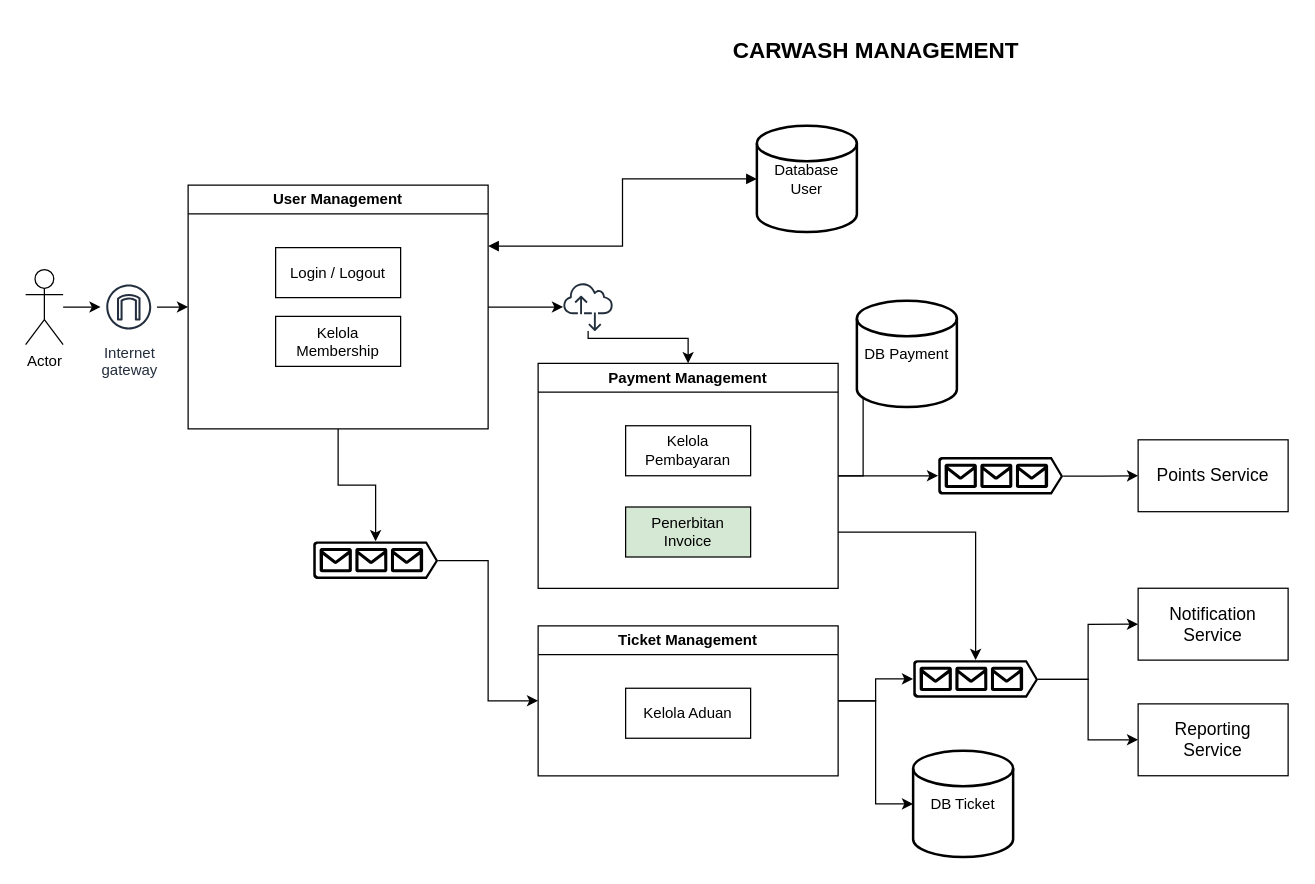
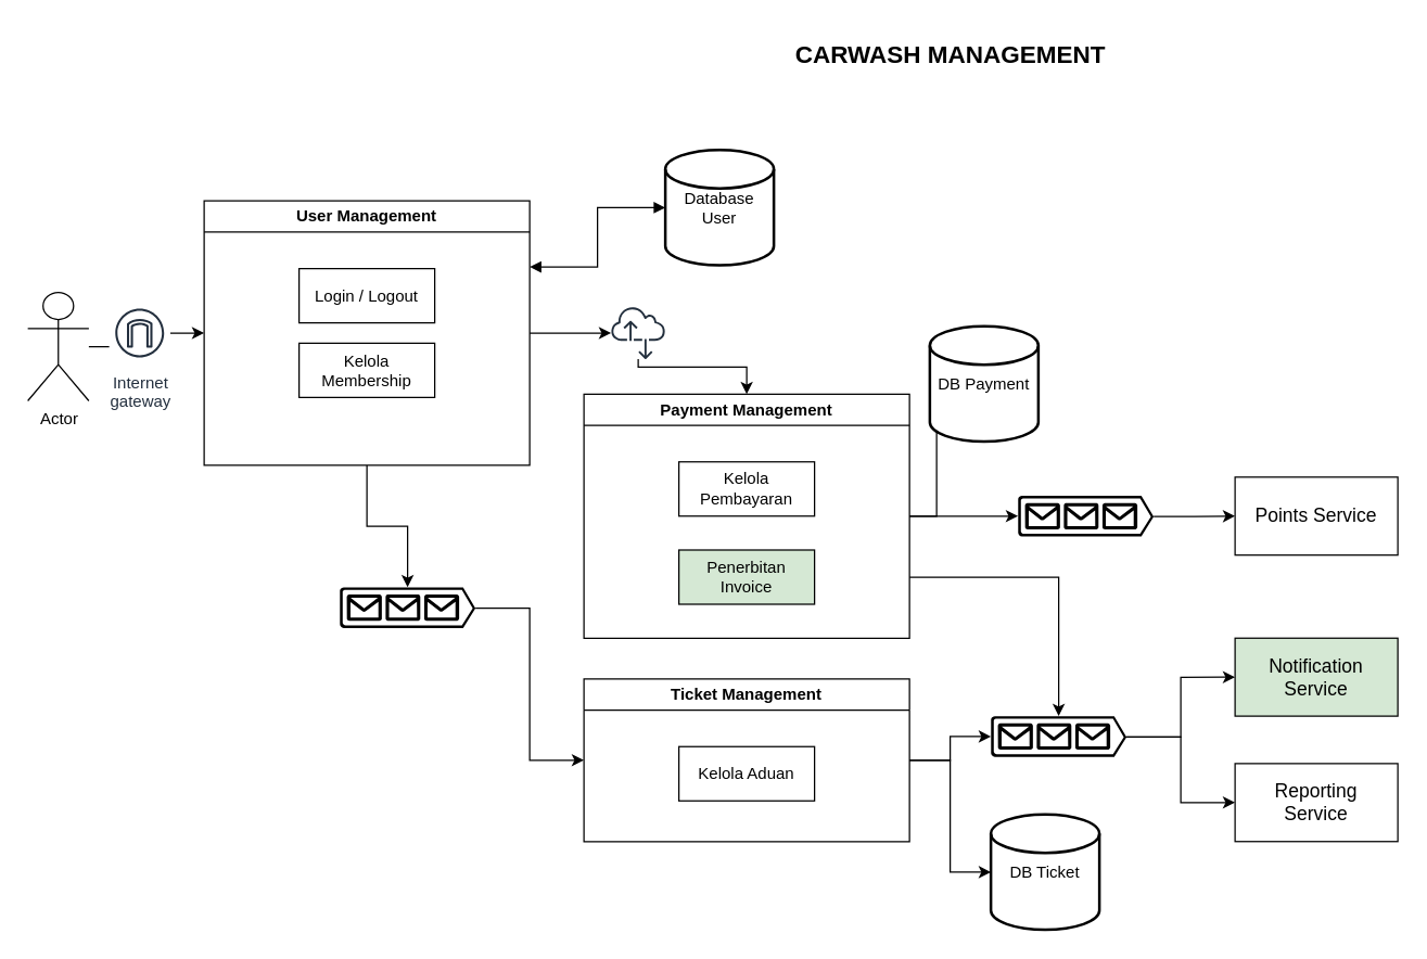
  <mxCell id="0" />
  <mxCell id="1" parent="0" />
  <mxCell id="2" value="" style="edgeStyle=orthogonalEdgeStyle;rounded=0;orthogonalLoop=1;jettySize=auto;html=1;" edge="1" parent="1" source="3" target="21"><mxGeometry relative="1" as="geometry" /></mxCell>
- <mxCell id="3" value="Actor" style="shape=umlActor;verticalLabelPosition=bottom;verticalAlign=top;html=1;outlineConnect=0;" vertex="1" parent="1"><mxGeometry x="20" y="215" width="30" height="60" as="geometry" /></mxCell>
+ <mxCell id="3" value="Actor" style="shape=umlActor;verticalLabelPosition=bottom;verticalAlign=top;html=1;outlineConnect=0;" vertex="1" parent="1"><mxGeometry x="20" y="215" width="45" height="80" as="geometry" /></mxCell>
  <mxCell id="4" style="edgeStyle=orthogonalEdgeStyle;rounded=0;orthogonalLoop=1;jettySize=auto;html=1;entryX=0;entryY=0.5;entryDx=0;entryDy=0;exitX=1;exitY=0.51;exitDx=0;exitDy=0;exitPerimeter=0;" edge="1" parent="1" source="29" target="16"><mxGeometry relative="1" as="geometry"><mxPoint x="350" y="425" as="sourcePoint" /></mxGeometry></mxCell>
  <mxCell id="5" value="User Management" style="swimlane;whiteSpace=wrap;html=1;" vertex="1" parent="1"><mxGeometry x="150" y="147.5" width="240" height="195" as="geometry" /></mxCell>
  <mxCell id="6" value="Login / Logout" style="rounded=0;whiteSpace=wrap;html=1;" vertex="1" parent="5"><mxGeometry x="70" y="50" width="100" height="40" as="geometry" /></mxCell>
  <mxCell id="7" value="Kelola Membership" style="rounded=0;whiteSpace=wrap;html=1;" vertex="1" parent="5"><mxGeometry x="70" y="105" width="100" height="40" as="geometry" /></mxCell>
  <mxCell id="8" style="edgeStyle=orthogonalEdgeStyle;rounded=0;orthogonalLoop=1;jettySize=auto;html=1;exitX=0;exitY=0.5;exitDx=0;exitDy=0;exitPerimeter=0;entryX=1;entryY=0.25;entryDx=0;entryDy=0;startArrow=block;startFill=1;endArrow=block;endFill=1;" edge="1" parent="1" source="9" target="5"><mxGeometry relative="1" as="geometry" /></mxCell>
- <mxCell id="9" value="Database&lt;br&gt;User" style="strokeWidth=2;html=1;shape=mxgraph.flowchart.database;whiteSpace=wrap;" vertex="1" parent="1"><mxGeometry x="605" y="100" width="80" height="85" as="geometry" /></mxCell>
+ <mxCell id="9" value="Database&lt;br&gt;User" style="strokeWidth=2;html=1;shape=mxgraph.flowchart.database;whiteSpace=wrap;" vertex="1" parent="1"><mxGeometry x="490" y="110" width="80" height="85" as="geometry" /></mxCell>
  <mxCell id="10" value="" style="edgeStyle=orthogonalEdgeStyle;rounded=0;orthogonalLoop=1;jettySize=auto;html=1;" edge="1" parent="1" source="12" target="18"><mxGeometry relative="1" as="geometry" /></mxCell>
  <mxCell id="11" style="edgeStyle=orthogonalEdgeStyle;rounded=0;orthogonalLoop=1;jettySize=auto;html=1;exitX=1;exitY=0.75;exitDx=0;exitDy=0;" edge="1" parent="1" source="12" target="33"><mxGeometry relative="1" as="geometry" /></mxCell>
  <mxCell id="12" value="Payment Management" style="swimlane;whiteSpace=wrap;html=1;" vertex="1" parent="1"><mxGeometry x="430" y="290" width="240" height="180" as="geometry" /></mxCell>
  <mxCell id="13" value="Kelola Pembayaran" style="rounded=0;whiteSpace=wrap;html=1;" vertex="1" parent="12"><mxGeometry x="70" y="50" width="100" height="40" as="geometry" /></mxCell>
  <mxCell id="14" value="Penerbitan Invoice" style="rounded=0;whiteSpace=wrap;html=1;fillColor=#d5e8d4;" vertex="1" parent="12"><mxGeometry x="70" y="115" width="100" height="40" as="geometry" /></mxCell>
  <mxCell id="15" value="" style="edgeStyle=orthogonalEdgeStyle;rounded=0;orthogonalLoop=1;jettySize=auto;html=1;" edge="1" parent="1" source="16" target="19"><mxGeometry relative="1" as="geometry" /></mxCell>
  <mxCell id="16" value="Ticket Management" style="swimlane;whiteSpace=wrap;html=1;" vertex="1" parent="1"><mxGeometry x="430" y="500" width="240" height="120" as="geometry" /></mxCell>
  <mxCell id="17" value="Kelola Aduan" style="rounded=0;whiteSpace=wrap;html=1;" vertex="1" parent="16"><mxGeometry x="70" y="50" width="100" height="40" as="geometry" /></mxCell>
  <mxCell id="18" value="DB Payment" style="strokeWidth=2;html=1;shape=mxgraph.flowchart.database;whiteSpace=wrap;" vertex="1" parent="1"><mxGeometry x="685" y="240" width="80" height="85" as="geometry" /></mxCell>
  <mxCell id="19" value="DB Ticket" style="strokeWidth=2;html=1;shape=mxgraph.flowchart.database;whiteSpace=wrap;" vertex="1" parent="1"><mxGeometry x="730" y="600" width="80" height="85" as="geometry" /></mxCell>
  <mxCell id="20" value="" style="edgeStyle=orthogonalEdgeStyle;rounded=0;orthogonalLoop=1;jettySize=auto;html=1;" edge="1" parent="1" source="21"><mxGeometry relative="1" as="geometry"><mxPoint x="150" y="245" as="targetPoint" /></mxGeometry></mxCell>
  <mxCell id="21" value="Internet&#10;gateway" style="sketch=0;outlineConnect=0;fontColor=#232F3E;gradientColor=none;strokeColor=#232F3E;fillColor=#ffffff;dashed=0;verticalLabelPosition=bottom;verticalAlign=top;align=center;html=1;fontSize=12;fontStyle=0;aspect=fixed;shape=mxgraph.aws4.resourceIcon;resIcon=mxgraph.aws4.internet_gateway;" vertex="1" parent="1"><mxGeometry x="80" y="222.5" width="45" height="45" as="geometry" /></mxCell>
  <mxCell id="22" value="" style="edgeStyle=orthogonalEdgeStyle;rounded=0;orthogonalLoop=1;jettySize=auto;html=1;exitX=1;exitY=0.5;exitDx=0;exitDy=0;entryX=0;entryY=0.5;entryDx=0;entryDy=0;" edge="1" parent="1" source="5" target="24"><mxGeometry relative="1" as="geometry"><mxPoint x="390" y="245" as="sourcePoint" /><mxPoint x="430" y="380" as="targetPoint" /></mxGeometry></mxCell>
  <mxCell id="23" style="edgeStyle=orthogonalEdgeStyle;rounded=0;orthogonalLoop=1;jettySize=auto;html=1;entryX=0.5;entryY=0;entryDx=0;entryDy=0;" edge="1" parent="1" source="24" target="12"><mxGeometry relative="1" as="geometry"><Array as="points"><mxPoint x="470" y="270" /><mxPoint x="550" y="270" /></Array></mxGeometry></mxCell>
  <mxCell id="24" value="" style="sketch=0;outlineConnect=0;fontColor=#232F3E;gradientColor=none;fillColor=#232F3D;strokeColor=none;dashed=0;verticalLabelPosition=bottom;verticalAlign=top;align=center;html=1;fontSize=12;fontStyle=0;aspect=fixed;pointerEvents=1;shape=mxgraph.aws4.internet_alt2;" vertex="1" parent="1"><mxGeometry x="450" y="225" width="40" height="40" as="geometry" /></mxCell>
  <mxCell id="25" value="" style="edgeStyle=orthogonalEdgeStyle;rounded=0;orthogonalLoop=1;jettySize=auto;html=1;exitX=0.5;exitY=1;exitDx=0;exitDy=0;entryX=0.5;entryY=0;entryDx=0;entryDy=0;entryPerimeter=0;" edge="1" parent="1" source="5" target="29"><mxGeometry relative="1" as="geometry"><mxPoint x="330" y="343" as="sourcePoint" /><mxPoint x="330" y="405.799" as="targetPoint" /></mxGeometry></mxCell>
  <mxCell id="26" value="CARWASH MANAGEMENT" style="text;html=1;align=center;verticalAlign=middle;resizable=0;points=[];autosize=1;strokeColor=none;fillColor=none;fontStyle=1;fontSize=18;" vertex="1" parent="1"><mxGeometry x="575" y="20" width="250" height="40" as="geometry" /></mxCell>
- <mxCell id="27" value="&lt;font style=&quot;font-size: 14px;&quot;&gt;Notification Service&lt;/font&gt;" style="rounded=0;whiteSpace=wrap;html=1;" vertex="1" parent="1"><mxGeometry x="910" y="470" width="120" height="57.5" as="geometry" /></mxCell>
+ <mxCell id="27" value="&lt;font style=&quot;font-size: 14px;&quot;&gt;Notification Service&lt;/font&gt;" style="rounded=0;whiteSpace=wrap;html=1;fillColor=#d5e8d4;" vertex="1" parent="1"><mxGeometry x="910" y="470" width="120" height="57.5" as="geometry" /></mxCell>
  <mxCell id="28" value="&lt;font style=&quot;font-size: 14px;&quot;&gt;Reporting &lt;br&gt;Service&lt;/font&gt;" style="rounded=0;whiteSpace=wrap;html=1;" vertex="1" parent="1"><mxGeometry x="910" y="562.5" width="120" height="57.5" as="geometry" /></mxCell>
  <mxCell id="29" value="" style="sketch=0;aspect=fixed;pointerEvents=1;shadow=0;dashed=0;html=1;strokeColor=none;labelPosition=center;verticalLabelPosition=bottom;verticalAlign=top;align=center;fillColor=#000000;shape=mxgraph.azure.queue_generic" vertex="1" parent="1"><mxGeometry x="250" y="432.5" width="100" height="30" as="geometry" /></mxCell>
  <mxCell id="30" value="&lt;span style=&quot;font-size: 14px;&quot;&gt;Points Service&lt;/span&gt;" style="rounded=0;whiteSpace=wrap;html=1;" vertex="1" parent="1"><mxGeometry x="910" y="351.25" width="120" height="57.5" as="geometry" /></mxCell>
  <mxCell id="31" style="edgeStyle=orthogonalEdgeStyle;rounded=0;orthogonalLoop=1;jettySize=auto;html=1;exitX=1;exitY=0.51;exitDx=0;exitDy=0;exitPerimeter=0;entryX=0;entryY=0.5;entryDx=0;entryDy=0;" edge="1" parent="1" source="33" target="27"><mxGeometry relative="1" as="geometry" /></mxCell>
  <mxCell id="32" style="edgeStyle=orthogonalEdgeStyle;rounded=0;orthogonalLoop=1;jettySize=auto;html=1;exitX=1;exitY=0.51;exitDx=0;exitDy=0;exitPerimeter=0;entryX=0;entryY=0.5;entryDx=0;entryDy=0;" edge="1" parent="1" source="33" target="28"><mxGeometry relative="1" as="geometry" /></mxCell>
  <mxCell id="33" value="" style="sketch=0;aspect=fixed;pointerEvents=1;shadow=0;dashed=0;html=1;strokeColor=none;labelPosition=center;verticalLabelPosition=bottom;verticalAlign=top;align=center;fillColor=#000000;shape=mxgraph.azure.queue_generic" vertex="1" parent="1"><mxGeometry x="730" y="527.5" width="100" height="30" as="geometry" /></mxCell>
  <mxCell id="34" style="edgeStyle=orthogonalEdgeStyle;rounded=0;orthogonalLoop=1;jettySize=auto;html=1;exitX=1;exitY=0.51;exitDx=0;exitDy=0;exitPerimeter=0;entryX=0;entryY=0.5;entryDx=0;entryDy=0;" edge="1" parent="1" source="35" target="30"><mxGeometry relative="1" as="geometry" /></mxCell>
  <mxCell id="35" value="" style="sketch=0;aspect=fixed;pointerEvents=1;shadow=0;dashed=0;html=1;strokeColor=none;labelPosition=center;verticalLabelPosition=bottom;verticalAlign=top;align=center;fillColor=#000000;shape=mxgraph.azure.queue_generic" vertex="1" parent="1"><mxGeometry x="750" y="365" width="100" height="30" as="geometry" /></mxCell>
  <mxCell id="36" style="edgeStyle=orthogonalEdgeStyle;rounded=0;orthogonalLoop=1;jettySize=auto;html=1;exitX=1;exitY=0.5;exitDx=0;exitDy=0;entryX=0;entryY=0.5;entryDx=0;entryDy=0;entryPerimeter=0;" edge="1" parent="1" source="16" target="33"><mxGeometry relative="1" as="geometry" /></mxCell>
  <mxCell id="37" style="edgeStyle=orthogonalEdgeStyle;rounded=0;orthogonalLoop=1;jettySize=auto;html=1;exitX=1;exitY=0.5;exitDx=0;exitDy=0;entryX=0;entryY=0.5;entryDx=0;entryDy=0;entryPerimeter=0;" edge="1" parent="1" source="12" target="35"><mxGeometry relative="1" as="geometry" /></mxCell>
